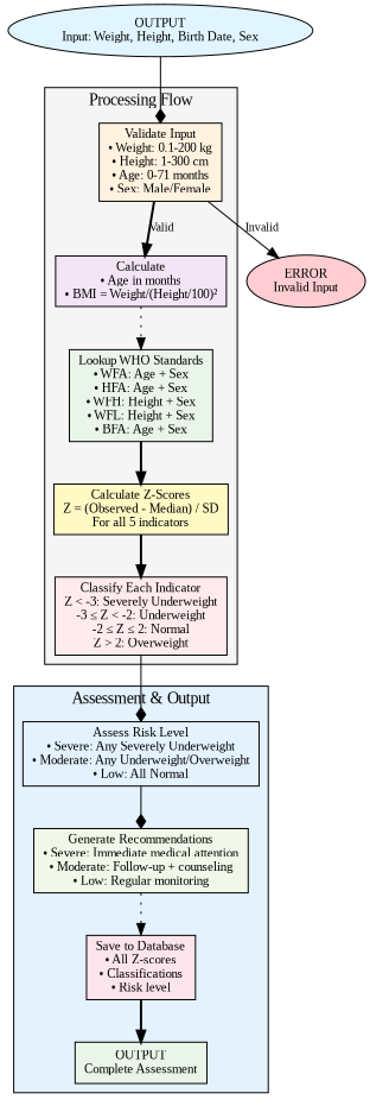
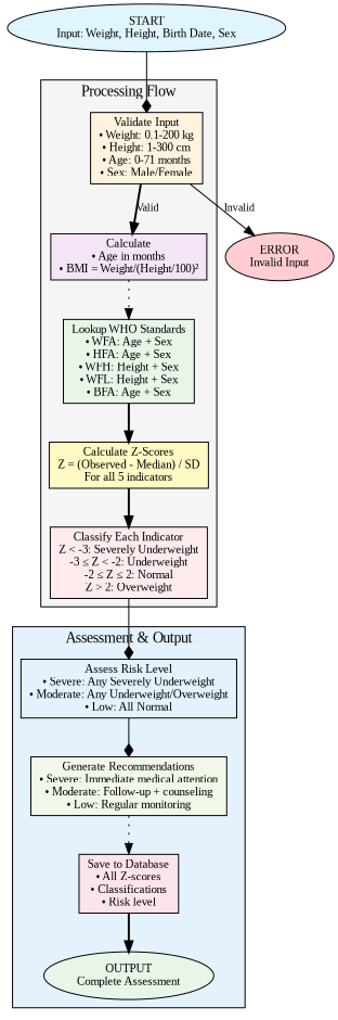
  digraph {
    fontname="Liberation Serif"
    rankdir=TB
    node [fillcolor="#e8f5e8" fontname="Liberation Serif" fontsize=11 shape=box style=filled]
    edge [arrowhead=normal fontname="Liberation Serif" fontsize=10 style=bold]
    n1 [fillcolor="#fff3e0" label="Validate Input\n• Weight: 0.1-200 kg\n• Height: 1-300 cm\n• Age: 0-71 months\n• Sex: Male/Female"]
    n2 [fillcolor="#f3e5f5" label="Calculate\n• Age in months\n• BMI = Weight/(Height/100)²"]
    n3 [label="Lookup WHO Standards\n• WFA: Age + Sex\n• HFA: Age + Sex\n• WFH: Height + Sex\n• WFL: Height + Sex\n• BFA: Age + Sex"]
    n4 [fillcolor="#fff9c4" label="Calculate Z-Scores\nZ = (Observed - Median) / SD\nFor all 5 indicators"]
    n5 [fillcolor="#ffebee" label="Classify Each Indicator\nZ < -3: Severely Underweight\n-3 ≤ Z < -2: Underweight\n-2 ≤ Z ≤ 2: Normal\nZ > 2: Overweight"]
    n6 [fillcolor="#e3f2fd" label="Assess Risk Level\n• Severe: Any Severely Underweight\n• Moderate: Any Underweight/Overweight\n• Low: All Normal"]
    n7 [fillcolor="#f1f8e9" label="Generate Recommendations\n• Severe: Immediate medical attention\n• Moderate: Follow-up + counseling\n• Low: Regular monitoring"]
    n8 [fillcolor="#fce4ec" label="Save to Database\n• All Z-scores\n• Classifications\n• Risk level"]
-   n9 [label="OUTPUT\nComplete Assessment"]
+   n9 [label="OUTPUT\nComplete Assessment" shape=ellipse]
    n10 [fillcolor="#ffcdd2" label="ERROR\nInvalid Input" shape=ellipse]
-   n11 [fillcolor="#e1f5fe" label="OUTPUT\nInput: Weight, Height, Birth Date, Sex" shape=ellipse]
+   n11 [fillcolor="#e1f5fe" label="START\nInput: Weight, Height, Birth Date, Sex" shape=ellipse]
    subgraph cluster_1 {
      fillcolor="#f5f5f5"
      label="Processing Flow"
      style=filled
      n1
      n2
      n3
      n4
      n5
    }
    subgraph cluster_2 {
      fillcolor="#e3f2fd"
      label="Assessment & Output"
      style=filled
      n6
      n7
      n8
      n9
    }
    n1 -> n2 [label=Valid]
    n1 -> n10 [label=Invalid style=solid]
    n2 -> n3 [style=dotted]
    n3 -> n4
    n4 -> n5
    n5 -> n6 [arrowhead=diamond style=solid]
    n6 -> n7 [arrowhead=diamond style=solid]
    n7 -> n8 [style=dotted]
    n8 -> n9
    n11 -> n1 [arrowhead=diamond style=solid]
  }
